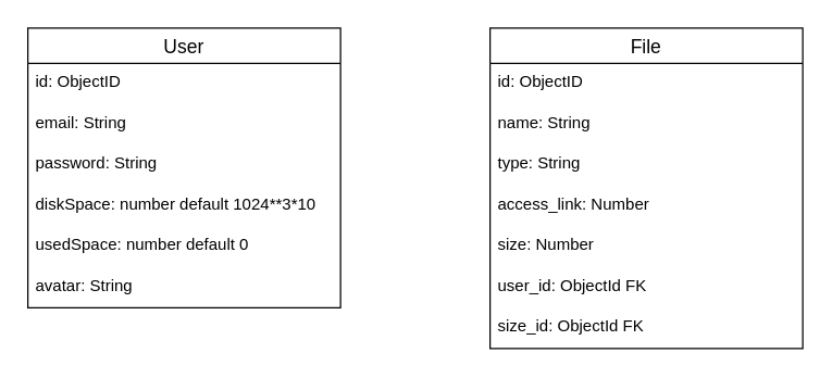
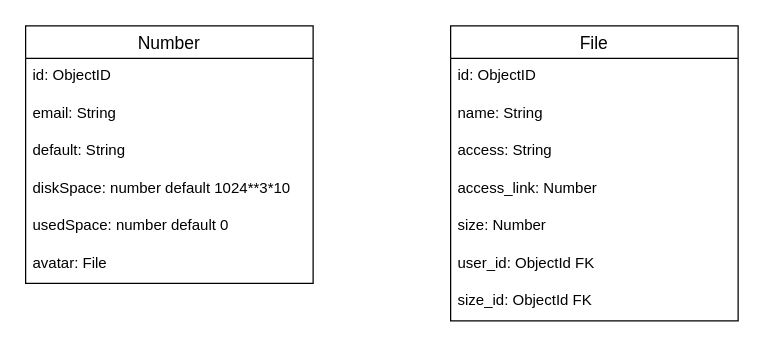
  <mxCell id="0" />
  <mxCell id="1" parent="0" />
- <mxCell id="2" value="User" style="swimlane;fontStyle=0;childLayout=stackLayout;horizontal=1;startSize=26;horizontalStack=0;resizeParent=1;resizeParentMax=0;resizeLast=0;collapsible=1;marginBottom=0;align=center;fontSize=14;" parent="1" vertex="1"><mxGeometry x="20" y="20" width="230" height="206" as="geometry" /></mxCell>
+ <mxCell id="2" value="Number" style="swimlane;fontStyle=0;childLayout=stackLayout;horizontal=1;startSize=26;horizontalStack=0;resizeParent=1;resizeParentMax=0;resizeLast=0;collapsible=1;marginBottom=0;align=center;fontSize=14;" parent="1" vertex="1"><mxGeometry x="20" y="20" width="230" height="206" as="geometry" /></mxCell>
  <mxCell id="3" value="id: ObjectID" style="text;strokeColor=none;fillColor=none;spacingLeft=4;spacingRight=4;overflow=hidden;rotatable=0;points=[[0,0.5],[1,0.5]];portConstraint=eastwest;fontSize=12;" parent="2" vertex="1"><mxGeometry y="26" width="230" height="30" as="geometry" /></mxCell>
  <mxCell id="4" value="email: String" style="text;strokeColor=none;fillColor=none;spacingLeft=4;spacingRight=4;overflow=hidden;rotatable=0;points=[[0,0.5],[1,0.5]];portConstraint=eastwest;fontSize=12;" parent="2" vertex="1"><mxGeometry y="56" width="230" height="30" as="geometry" /></mxCell>
- <mxCell id="5" value="password: String" style="text;strokeColor=none;fillColor=none;spacingLeft=4;spacingRight=4;overflow=hidden;rotatable=0;points=[[0,0.5],[1,0.5]];portConstraint=eastwest;fontSize=12;" parent="2" vertex="1"><mxGeometry y="86" width="230" height="30" as="geometry" /></mxCell>
+ <mxCell id="5" value="default: String" style="text;strokeColor=none;fillColor=none;spacingLeft=4;spacingRight=4;overflow=hidden;rotatable=0;points=[[0,0.5],[1,0.5]];portConstraint=eastwest;fontSize=12;" parent="2" vertex="1"><mxGeometry y="86" width="230" height="30" as="geometry" /></mxCell>
  <mxCell id="6" value="diskSpace: number default 1024**3*10" style="text;strokeColor=none;fillColor=none;spacingLeft=4;spacingRight=4;overflow=hidden;rotatable=0;points=[[0,0.5],[1,0.5]];portConstraint=eastwest;fontSize=12;" vertex="1" parent="2"><mxGeometry y="116" width="230" height="30" as="geometry" /></mxCell>
  <mxCell id="7" value="usedSpace: number default 0" style="text;strokeColor=none;fillColor=none;spacingLeft=4;spacingRight=4;overflow=hidden;rotatable=0;points=[[0,0.5],[1,0.5]];portConstraint=eastwest;fontSize=12;" vertex="1" parent="2"><mxGeometry y="146" width="230" height="30" as="geometry" /></mxCell>
- <mxCell id="8" value="avatar: String" style="text;strokeColor=none;fillColor=none;spacingLeft=4;spacingRight=4;overflow=hidden;rotatable=0;points=[[0,0.5],[1,0.5]];portConstraint=eastwest;fontSize=12;" parent="2" vertex="1"><mxGeometry y="176" width="230" height="30" as="geometry" /></mxCell>
+ <mxCell id="8" value="avatar: File" style="text;strokeColor=none;fillColor=none;spacingLeft=4;spacingRight=4;overflow=hidden;rotatable=0;points=[[0,0.5],[1,0.5]];portConstraint=eastwest;fontSize=12;" parent="2" vertex="1"><mxGeometry y="176" width="230" height="30" as="geometry" /></mxCell>
  <mxCell id="9" value="File" style="swimlane;fontStyle=0;childLayout=stackLayout;horizontal=1;startSize=26;horizontalStack=0;resizeParent=1;resizeParentMax=0;resizeLast=0;collapsible=1;marginBottom=0;align=center;fontSize=14;" vertex="1" parent="1"><mxGeometry x="360" y="20" width="230" height="236" as="geometry" /></mxCell>
  <mxCell id="10" value="id: ObjectID" style="text;strokeColor=none;fillColor=none;spacingLeft=4;spacingRight=4;overflow=hidden;rotatable=0;points=[[0,0.5],[1,0.5]];portConstraint=eastwest;fontSize=12;" vertex="1" parent="9"><mxGeometry y="26" width="230" height="30" as="geometry" /></mxCell>
  <mxCell id="11" value="name: String" style="text;strokeColor=none;fillColor=none;spacingLeft=4;spacingRight=4;overflow=hidden;rotatable=0;points=[[0,0.5],[1,0.5]];portConstraint=eastwest;fontSize=12;" vertex="1" parent="9"><mxGeometry y="56" width="230" height="30" as="geometry" /></mxCell>
- <mxCell id="12" value="type: String" style="text;strokeColor=none;fillColor=none;spacingLeft=4;spacingRight=4;overflow=hidden;rotatable=0;points=[[0,0.5],[1,0.5]];portConstraint=eastwest;fontSize=12;" vertex="1" parent="9"><mxGeometry y="86" width="230" height="30" as="geometry" /></mxCell>
+ <mxCell id="12" value="access: String" style="text;strokeColor=none;fillColor=none;spacingLeft=4;spacingRight=4;overflow=hidden;rotatable=0;points=[[0,0.5],[1,0.5]];portConstraint=eastwest;fontSize=12;" vertex="1" parent="9"><mxGeometry y="86" width="230" height="30" as="geometry" /></mxCell>
  <mxCell id="13" value="access_link: Number" style="text;strokeColor=none;fillColor=none;spacingLeft=4;spacingRight=4;overflow=hidden;rotatable=0;points=[[0,0.5],[1,0.5]];portConstraint=eastwest;fontSize=12;" vertex="1" parent="9"><mxGeometry y="116" width="230" height="30" as="geometry" /></mxCell>
  <mxCell id="14" value="size: Number" style="text;strokeColor=none;fillColor=none;spacingLeft=4;spacingRight=4;overflow=hidden;rotatable=0;points=[[0,0.5],[1,0.5]];portConstraint=eastwest;fontSize=12;" vertex="1" parent="9"><mxGeometry y="146" width="230" height="30" as="geometry" /></mxCell>
  <mxCell id="15" value="user_id: ObjectId FK" style="text;strokeColor=none;fillColor=none;spacingLeft=4;spacingRight=4;overflow=hidden;rotatable=0;points=[[0,0.5],[1,0.5]];portConstraint=eastwest;fontSize=12;" vertex="1" parent="9"><mxGeometry y="176" width="230" height="30" as="geometry" /></mxCell>
  <mxCell id="16" value="size_id: ObjectId FK" style="text;strokeColor=none;fillColor=none;spacingLeft=4;spacingRight=4;overflow=hidden;rotatable=0;points=[[0,0.5],[1,0.5]];portConstraint=eastwest;fontSize=12;" vertex="1" parent="9"><mxGeometry y="206" width="230" height="30" as="geometry" /></mxCell>
